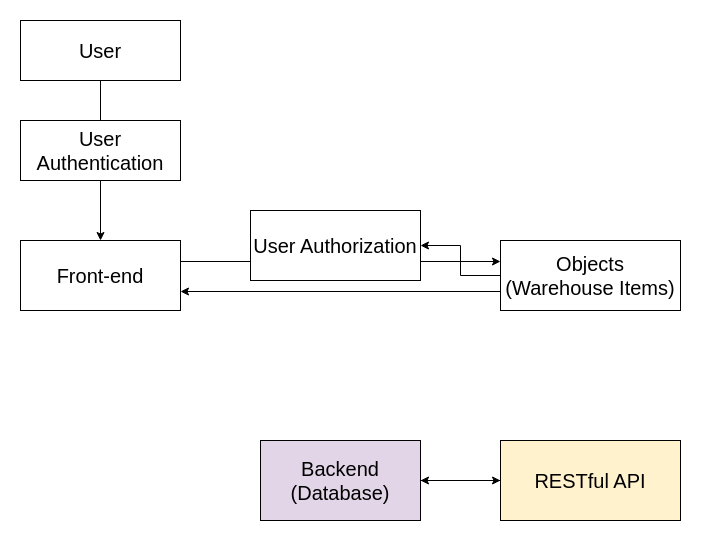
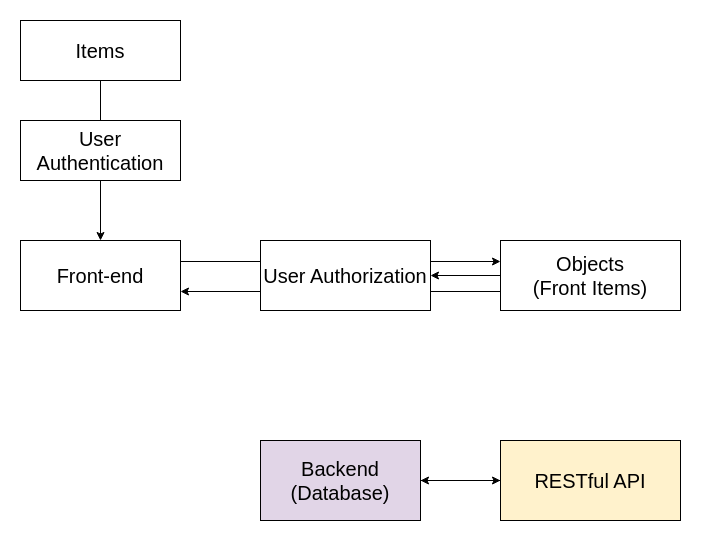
  <mxCell id="0" />
  <mxCell id="1" parent="0" />
  <mxCell id="2" style="edgeStyle=orthogonalEdgeStyle;rounded=0;orthogonalLoop=1;jettySize=auto;html=1;entryX=0.5;entryY=0;entryDx=0;entryDy=0;fontSize=20;" edge="1" parent="1" source="3" target="5"><mxGeometry relative="1" as="geometry" /></mxCell>
- <mxCell id="3" value="&lt;font style=&quot;font-size: 20px&quot;&gt;User&lt;/font&gt;" style="rounded=0;whiteSpace=wrap;html=1;" vertex="1" parent="1"><mxGeometry x="20" y="20" width="160" height="60" as="geometry" /></mxCell>
+ <mxCell id="3" value="&lt;font style=&quot;font-size: 20px&quot;&gt;Items&lt;/font&gt;" style="rounded=0;whiteSpace=wrap;html=1;" vertex="1" parent="1"><mxGeometry x="20" y="20" width="160" height="60" as="geometry" /></mxCell>
  <mxCell id="4" style="edgeStyle=orthogonalEdgeStyle;rounded=0;orthogonalLoop=1;jettySize=auto;html=1;entryX=0;entryY=0.5;entryDx=0;entryDy=0;fontSize=20;" edge="1" parent="1"><mxGeometry relative="1" as="geometry"><mxPoint x="180" y="261" as="sourcePoint" /><mxPoint x="500" y="261" as="targetPoint" /></mxGeometry></mxCell>
  <mxCell id="5" value="&lt;font style=&quot;font-size: 20px&quot;&gt;Front-end&lt;br&gt;&lt;/font&gt;" style="rounded=0;whiteSpace=wrap;html=1;" vertex="1" parent="1"><mxGeometry x="20" y="240" width="160" height="70" as="geometry" /></mxCell>
  <mxCell id="6" style="edgeStyle=orthogonalEdgeStyle;rounded=0;orthogonalLoop=1;jettySize=auto;html=1;fontSize=20;" edge="1" parent="1" source="8" target="14"><mxGeometry relative="1" as="geometry" /></mxCell>
  <mxCell id="7" style="edgeStyle=orthogonalEdgeStyle;rounded=0;orthogonalLoop=1;jettySize=auto;html=1;entryX=1;entryY=0.5;entryDx=0;entryDy=0;fontSize=20;" edge="1" parent="1"><mxGeometry relative="1" as="geometry"><mxPoint x="500" y="291" as="sourcePoint" /><mxPoint x="180" y="291" as="targetPoint" /></mxGeometry></mxCell>
- <mxCell id="8" value="Objects&lt;br&gt;(Warehouse Items)" style="rounded=0;whiteSpace=wrap;html=1;fontSize=20;" vertex="1" parent="1"><mxGeometry x="500" y="240" width="180" height="70" as="geometry" /></mxCell>
+ <mxCell id="8" value="Objects&lt;br&gt;(Front Items)" style="rounded=0;whiteSpace=wrap;html=1;fontSize=20;" vertex="1" parent="1"><mxGeometry x="500" y="240" width="180" height="70" as="geometry" /></mxCell>
  <mxCell id="9" style="edgeStyle=orthogonalEdgeStyle;rounded=0;orthogonalLoop=1;jettySize=auto;html=1;fontSize=20;" edge="1" parent="1" source="10" target="13"><mxGeometry relative="1" as="geometry" /></mxCell>
  <mxCell id="10" value="Backend&lt;br&gt;(Database)" style="rounded=0;whiteSpace=wrap;html=1;fontSize=20;fillColor=#e1d5e7;" vertex="1" parent="1"><mxGeometry x="260" y="440" width="160" height="80" as="geometry" /></mxCell>
  <mxCell id="11" value="User Authentication" style="rounded=0;whiteSpace=wrap;html=1;fontSize=20;" vertex="1" parent="1"><mxGeometry x="20" y="120" width="160" height="60" as="geometry" /></mxCell>
  <mxCell id="12" style="edgeStyle=orthogonalEdgeStyle;rounded=0;orthogonalLoop=1;jettySize=auto;html=1;entryX=1;entryY=0.5;entryDx=0;entryDy=0;fontSize=20;" edge="1" parent="1" source="13" target="10"><mxGeometry relative="1" as="geometry" /></mxCell>
  <mxCell id="13" value="RESTful API" style="rounded=0;whiteSpace=wrap;html=1;fontSize=20;fillColor=#fff2cc;" vertex="1" parent="1"><mxGeometry x="500" y="440" width="180" height="80" as="geometry" /></mxCell>
- <mxCell id="14" value="User Authorization" style="rounded=0;whiteSpace=wrap;html=1;fontSize=20;" vertex="1" parent="1"><mxGeometry x="250" y="210" width="170" height="70" as="geometry" /></mxCell>
+ <mxCell id="14" value="User Authorization" style="rounded=0;whiteSpace=wrap;html=1;fontSize=20;" vertex="1" parent="1"><mxGeometry x="260" y="240" width="170" height="70" as="geometry" /></mxCell>
